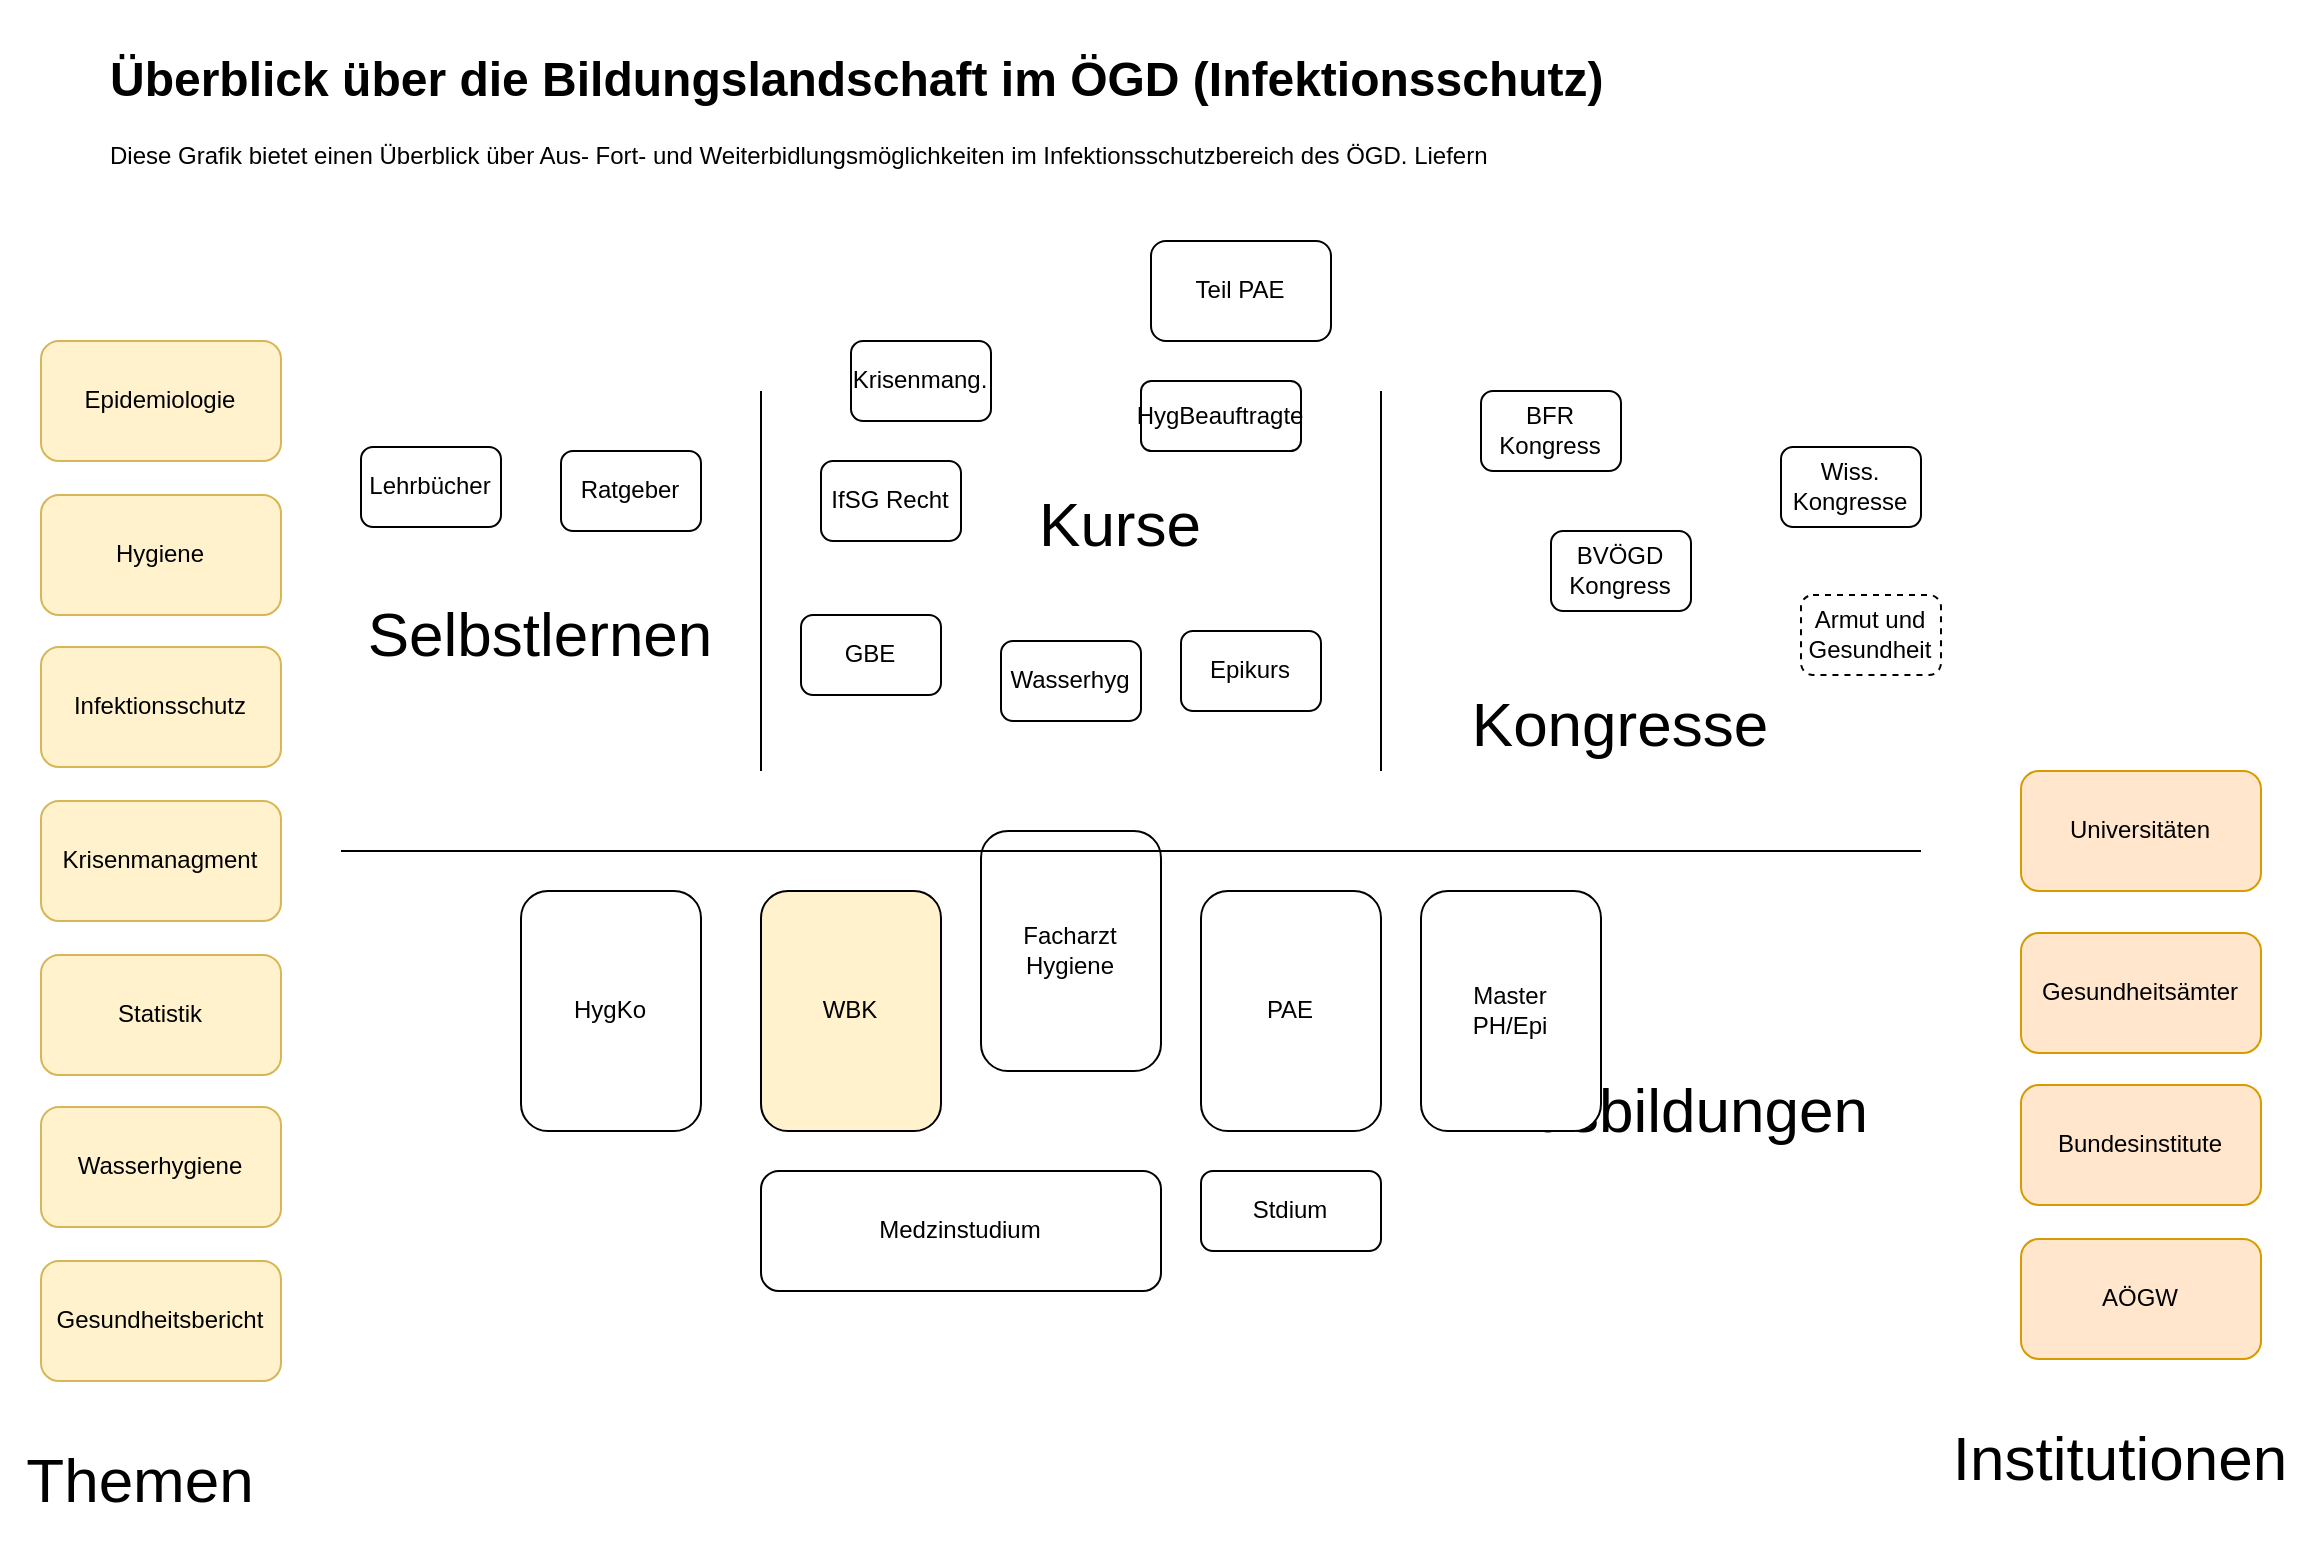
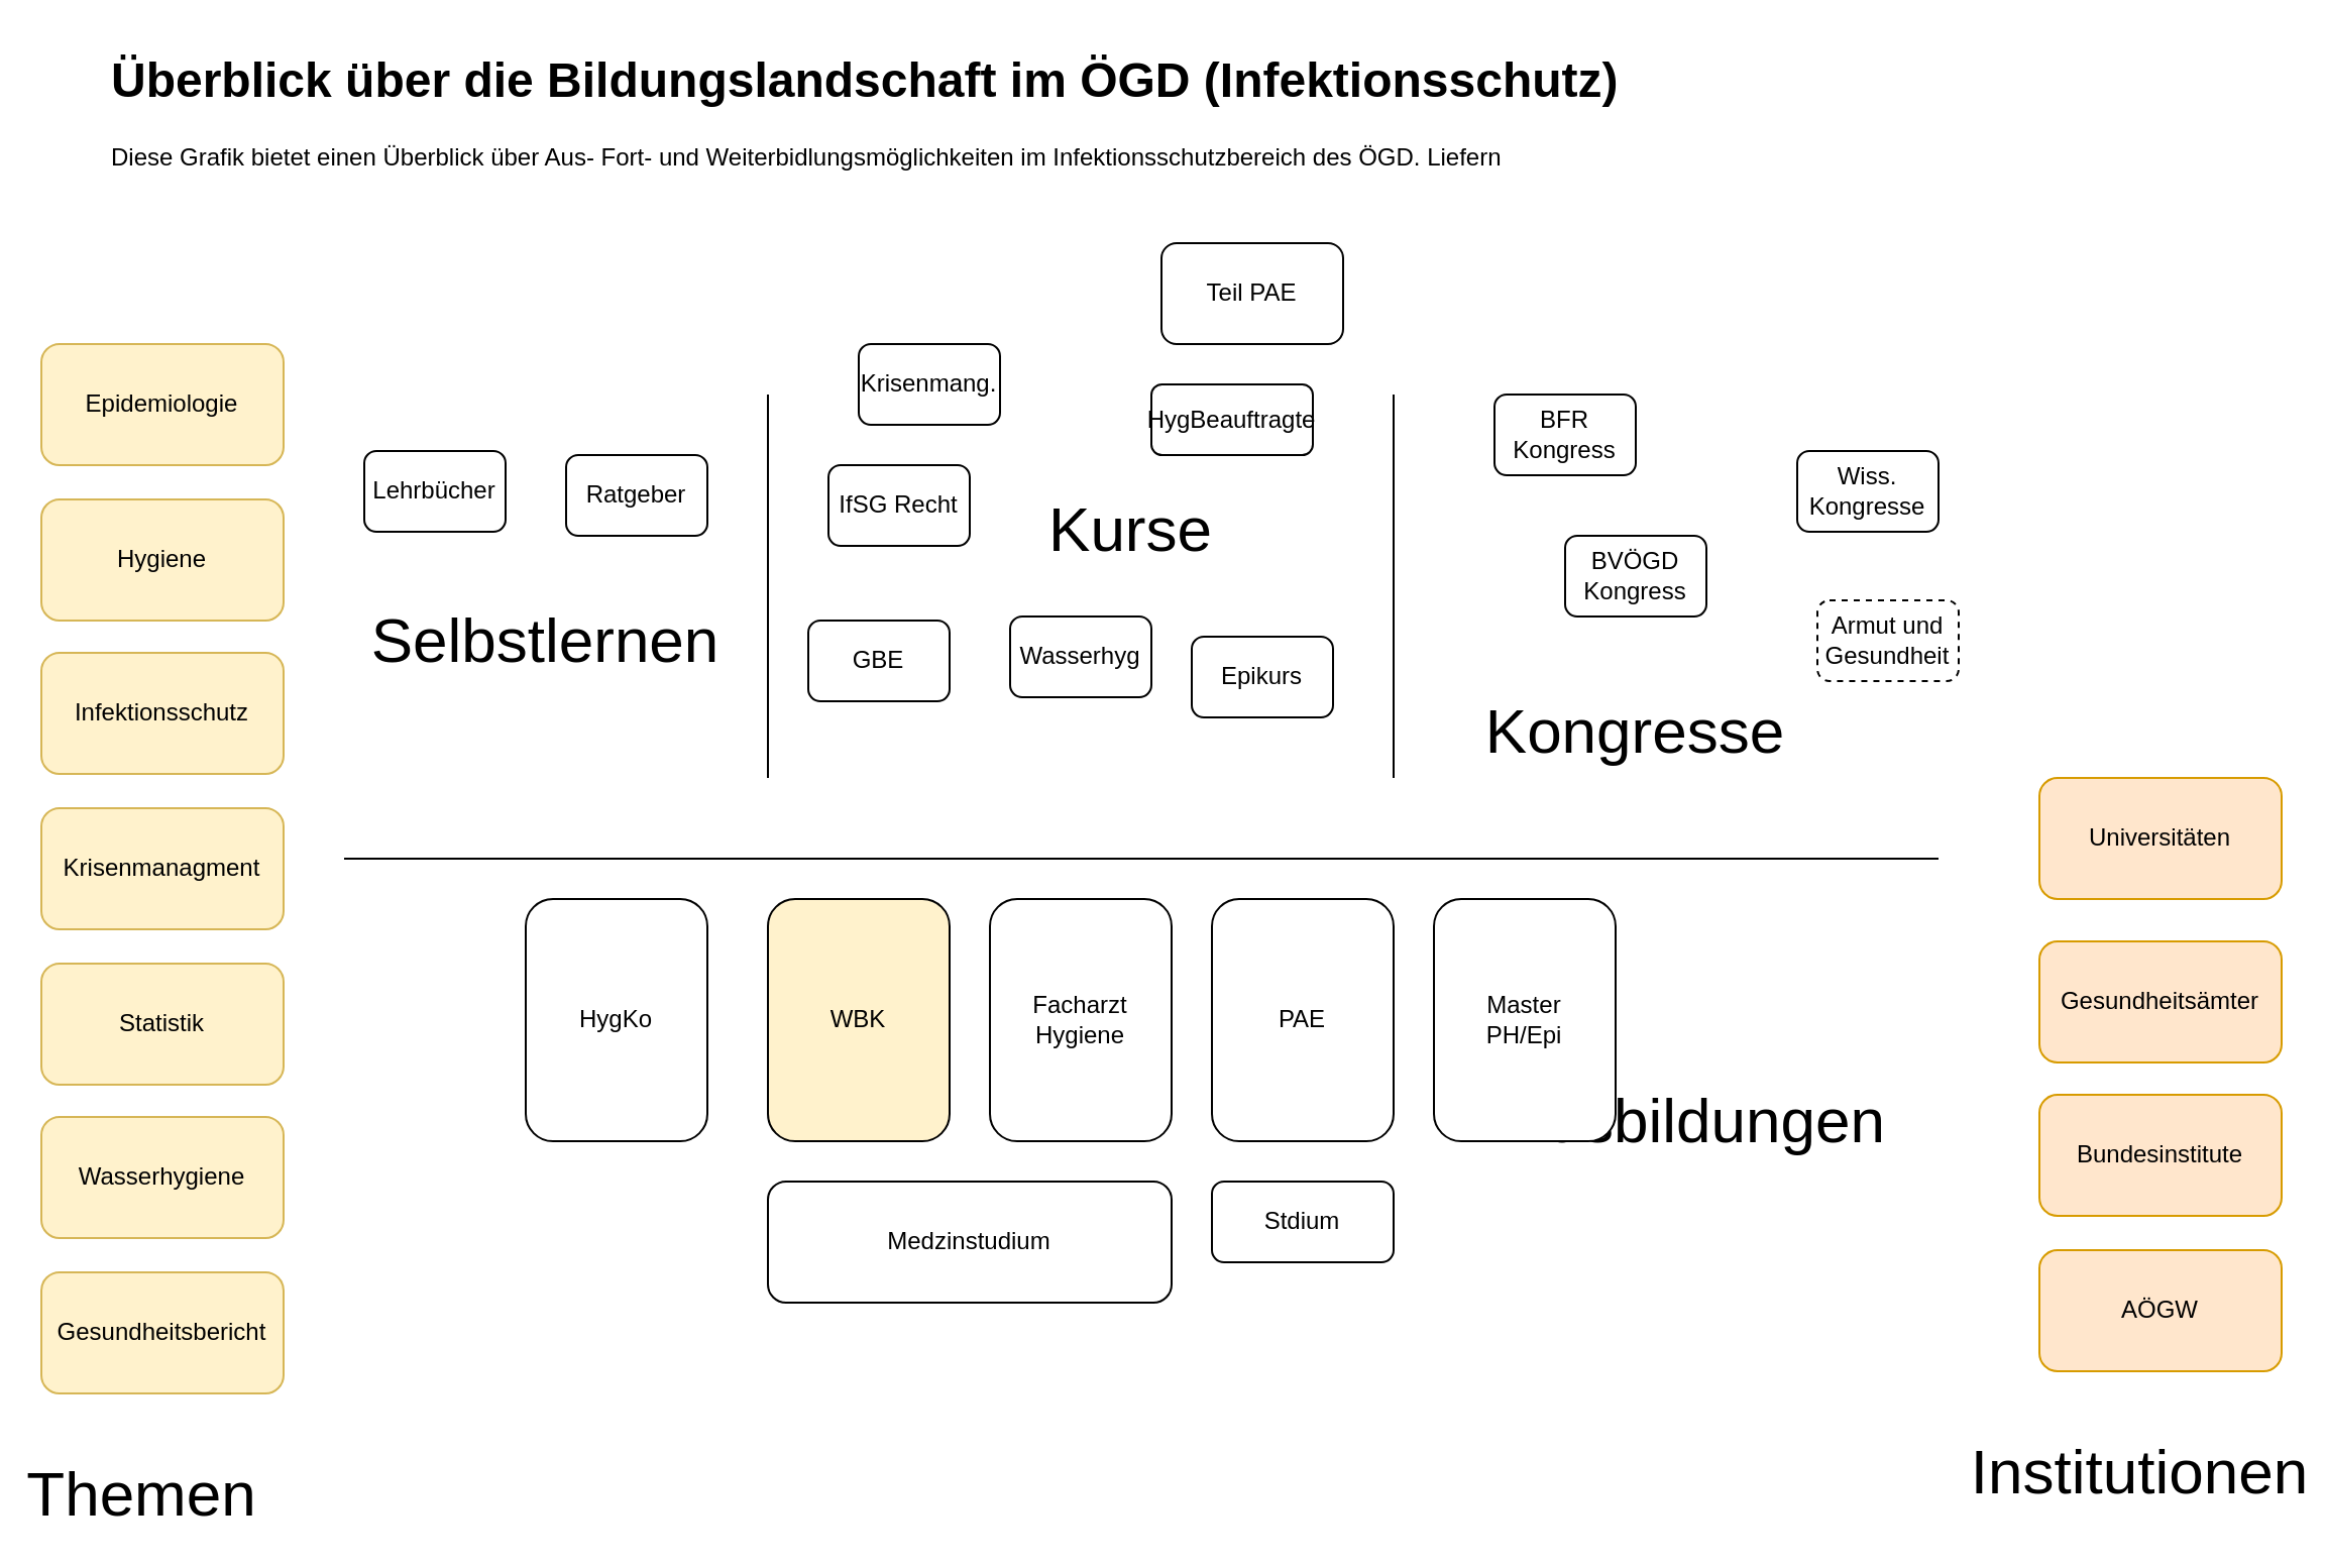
  <mxCell id="0" />
  <mxCell id="1" parent="0" />
  <mxCell id="2" value="WBK" style="rounded=1;whiteSpace=wrap;html=1;fillColor=#fff2cc;" vertex="1" parent="1"><mxGeometry x="380" y="445" width="90" height="120" as="geometry" /></mxCell>
  <mxCell id="3" value="HygKo" style="rounded=1;whiteSpace=wrap;html=1;" vertex="1" parent="1"><mxGeometry x="260" y="445" width="90" height="120" as="geometry" /></mxCell>
  <mxCell id="4" value="PAE" style="rounded=1;whiteSpace=wrap;html=1;" vertex="1" parent="1"><mxGeometry x="600" y="445" width="90" height="120" as="geometry" /></mxCell>
  <mxCell id="5" value="Hygiene" style="rounded=1;whiteSpace=wrap;html=1;fillColor=#fff2cc;strokeColor=#d6b656;" vertex="1" parent="1"><mxGeometry x="20" y="247" width="120" height="60" as="geometry" /></mxCell>
  <mxCell id="6" value="&lt;h1&gt;Überblick über die Bildungslandschaft im ÖGD (Infektionsschutz)&lt;br&gt;&lt;/h1&gt;&lt;p&gt;Diese Grafik bietet einen Überblick über Aus- Fort- und Weiterbidlungsmöglichkeiten im Infektionsschutzbereich des ÖGD. Liefern&lt;br&gt;&lt;/p&gt;" style="text;html=1;strokeColor=none;fillColor=none;spacing=5;spacingTop=-20;whiteSpace=wrap;overflow=hidden;rounded=0;" vertex="1" parent="1"><mxGeometry x="50" y="20" width="780" height="80" as="geometry" /></mxCell>
  <mxCell id="7" value="Infektionsschutz" style="rounded=1;whiteSpace=wrap;html=1;fillColor=#fff2cc;strokeColor=#d6b656;" vertex="1" parent="1"><mxGeometry x="20" y="323" width="120" height="60" as="geometry" /></mxCell>
  <mxCell id="8" value="Krisenmanagment" style="rounded=1;whiteSpace=wrap;html=1;fillColor=#fff2cc;strokeColor=#d6b656;" vertex="1" parent="1"><mxGeometry x="20" y="400" width="120" height="60" as="geometry" /></mxCell>
  <mxCell id="9" value="Statistik" style="rounded=1;whiteSpace=wrap;html=1;fillColor=#fff2cc;strokeColor=#d6b656;" vertex="1" parent="1"><mxGeometry x="20" y="477" width="120" height="60" as="geometry" /></mxCell>
  <mxCell id="10" value="Wasserhygiene" style="rounded=1;whiteSpace=wrap;html=1;fillColor=#fff2cc;strokeColor=#d6b656;" vertex="1" parent="1"><mxGeometry x="20" y="553" width="120" height="60" as="geometry" /></mxCell>
  <mxCell id="11" value="Epikurs" style="rounded=1;whiteSpace=wrap;html=1;" vertex="1" parent="1"><mxGeometry x="590" y="315" width="70" height="40" as="geometry" /></mxCell>
  <mxCell id="12" value="Teil PAE" style="rounded=1;whiteSpace=wrap;html=1;" vertex="1" parent="1"><mxGeometry x="575" y="120" width="90" height="50" as="geometry" /></mxCell>
  <mxCell id="13" value="HygBeauftragte" style="rounded=1;whiteSpace=wrap;html=1;" vertex="1" parent="1"><mxGeometry x="570" y="190" width="80" height="35" as="geometry" /></mxCell>
- <mxCell id="14" value="Facharzt Hygiene" style="rounded=1;whiteSpace=wrap;html=1;" vertex="1" parent="1"><mxGeometry x="490" y="415" width="90" height="120" as="geometry" /></mxCell>
+ <mxCell id="14" value="Facharzt Hygiene" style="rounded=1;whiteSpace=wrap;html=1;" vertex="1" parent="1"><mxGeometry x="490" y="445" width="90" height="120" as="geometry" /></mxCell>
  <mxCell id="15" value="IfSG Recht" style="rounded=1;whiteSpace=wrap;html=1;" vertex="1" parent="1"><mxGeometry x="410" y="230" width="70" height="40" as="geometry" /></mxCell>
  <mxCell id="16" value="Medzinstudium" style="rounded=1;whiteSpace=wrap;html=1;" vertex="1" parent="1"><mxGeometry x="380" y="585" width="200" height="60" as="geometry" /></mxCell>
  <mxCell id="17" value="Stdium" style="rounded=1;whiteSpace=wrap;html=1;" vertex="1" parent="1"><mxGeometry x="600" y="585" width="90" height="40" as="geometry" /></mxCell>
  <mxCell id="18" value="" style="endArrow=none;html=1;rounded=0;" edge="1" parent="1"><mxGeometry width="50" height="50" relative="1" as="geometry"><mxPoint x="170" y="425" as="sourcePoint" /><mxPoint x="960" y="425" as="targetPoint" /></mxGeometry></mxCell>
  <mxCell id="19" value="&lt;div&gt;Epidemiologie&lt;/div&gt;" style="rounded=1;whiteSpace=wrap;html=1;fillColor=#fff2cc;strokeColor=#d6b656;" vertex="1" parent="1"><mxGeometry x="20" y="170" width="120" height="60" as="geometry" /></mxCell>
  <mxCell id="20" value="Gesundheitsbericht" style="rounded=1;whiteSpace=wrap;html=1;fillColor=#fff2cc;strokeColor=#d6b656;" vertex="1" parent="1"><mxGeometry x="20" y="630" width="120" height="60" as="geometry" /></mxCell>
  <mxCell id="21" value="Themen" style="text;html=1;strokeColor=none;fillColor=none;align=center;verticalAlign=middle;whiteSpace=wrap;rounded=0;fontSize=31;" vertex="1" parent="1"><mxGeometry x="40" y="725" width="60" height="30" as="geometry" /></mxCell>
  <mxCell id="22" value="" style="endArrow=none;html=1;rounded=0;" edge="1" parent="1"><mxGeometry width="50" height="50" relative="1" as="geometry"><mxPoint x="380" y="385" as="sourcePoint" /><mxPoint x="380" y="195" as="targetPoint" /></mxGeometry></mxCell>
  <mxCell id="23" value="" style="endArrow=none;html=1;rounded=0;" edge="1" parent="1"><mxGeometry width="50" height="50" relative="1" as="geometry"><mxPoint x="690" y="385" as="sourcePoint" /><mxPoint x="690" y="195" as="targetPoint" /></mxGeometry></mxCell>
  <mxCell id="24" value="Lehrbücher" style="rounded=1;whiteSpace=wrap;html=1;" vertex="1" parent="1"><mxGeometry x="180" y="223" width="70" height="40" as="geometry" /></mxCell>
  <mxCell id="25" value="Ratgeber" style="rounded=1;whiteSpace=wrap;html=1;" vertex="1" parent="1"><mxGeometry x="280" y="225" width="70" height="40" as="geometry" /></mxCell>
  <mxCell id="26" value="BVÖGD Kongress" style="rounded=1;whiteSpace=wrap;html=1;" vertex="1" parent="1"><mxGeometry x="775" y="265" width="70" height="40" as="geometry" /></mxCell>
  <mxCell id="27" value="Armut und Gesundheit" style="rounded=1;whiteSpace=wrap;html=1;dashed=1;" vertex="1" parent="1"><mxGeometry x="900" y="297" width="70" height="40" as="geometry" /></mxCell>
  <mxCell id="28" value="BFR Kongress" style="rounded=1;whiteSpace=wrap;html=1;" vertex="1" parent="1"><mxGeometry x="740" y="195" width="70" height="40" as="geometry" /></mxCell>
  <mxCell id="29" value="Ausbildungen" style="text;html=1;strokeColor=none;fillColor=none;align=center;verticalAlign=middle;whiteSpace=wrap;rounded=0;fontSize=31;" vertex="1" parent="1"><mxGeometry x="810" y="540" width="60" height="30" as="geometry" /></mxCell>
  <mxCell id="30" value="Selbstlernen" style="text;html=1;strokeColor=none;fillColor=none;align=center;verticalAlign=middle;whiteSpace=wrap;rounded=0;fontSize=31;" vertex="1" parent="1"><mxGeometry x="240" y="302" width="60" height="30" as="geometry" /></mxCell>
  <mxCell id="31" value="Kurse" style="text;html=1;strokeColor=none;fillColor=none;align=center;verticalAlign=middle;whiteSpace=wrap;rounded=0;fontSize=31;" vertex="1" parent="1"><mxGeometry x="530" y="247" width="60" height="30" as="geometry" /></mxCell>
  <mxCell id="32" value="Kongresse" style="text;html=1;strokeColor=none;fillColor=none;align=center;verticalAlign=middle;whiteSpace=wrap;rounded=0;fontSize=31;" vertex="1" parent="1"><mxGeometry x="780" y="347" width="60" height="30" as="geometry" /></mxCell>
  <mxCell id="33" value="Wiss. Kongresse" style="rounded=1;whiteSpace=wrap;html=1;" vertex="1" parent="1"><mxGeometry x="890" y="223" width="70" height="40" as="geometry" /></mxCell>
  <mxCell id="34" value="Krisenmang." style="rounded=1;whiteSpace=wrap;html=1;" vertex="1" parent="1"><mxGeometry x="425" y="170" width="70" height="40" as="geometry" /></mxCell>
- <mxCell id="35" value="Wasserhyg" style="rounded=1;whiteSpace=wrap;html=1;" vertex="1" parent="1"><mxGeometry x="500" y="320" width="70" height="40" as="geometry" /></mxCell>
+ <mxCell id="35" value="Wasserhyg" style="rounded=1;whiteSpace=wrap;html=1;" vertex="1" parent="1"><mxGeometry x="500" y="305" width="70" height="40" as="geometry" /></mxCell>
  <mxCell id="36" value="GBE" style="rounded=1;whiteSpace=wrap;html=1;" vertex="1" parent="1"><mxGeometry x="400" y="307" width="70" height="40" as="geometry" /></mxCell>
  <mxCell id="37" value="Institutionen" style="text;html=1;strokeColor=none;fillColor=none;align=center;verticalAlign=middle;whiteSpace=wrap;rounded=0;fontSize=31;" vertex="1" parent="1"><mxGeometry x="1030" y="714" width="60" height="30" as="geometry" /></mxCell>
  <mxCell id="38" value="&lt;div&gt;AÖGW&lt;/div&gt;" style="rounded=1;whiteSpace=wrap;html=1;fillColor=#ffe6cc;strokeColor=#d79b00;" vertex="1" parent="1"><mxGeometry x="1010" y="619" width="120" height="60" as="geometry" /></mxCell>
  <mxCell id="39" value="Bundesinstitute" style="rounded=1;whiteSpace=wrap;html=1;fillColor=#ffe6cc;strokeColor=#d79b00;" vertex="1" parent="1"><mxGeometry x="1010" y="542" width="120" height="60" as="geometry" /></mxCell>
  <mxCell id="40" value="Gesundheitsämter" style="rounded=1;whiteSpace=wrap;html=1;fillColor=#ffe6cc;strokeColor=#d79b00;" vertex="1" parent="1"><mxGeometry x="1010" y="466" width="120" height="60" as="geometry" /></mxCell>
  <mxCell id="41" value="&lt;div&gt;Master&lt;/div&gt;&lt;div&gt;PH/Epi&lt;/div&gt;" style="rounded=1;whiteSpace=wrap;html=1;" vertex="1" parent="1"><mxGeometry x="710" y="445" width="90" height="120" as="geometry" /></mxCell>
  <mxCell id="42" value="Universitäten" style="rounded=1;whiteSpace=wrap;html=1;fillColor=#ffe6cc;strokeColor=#d79b00;" vertex="1" parent="1"><mxGeometry x="1010" y="385" width="120" height="60" as="geometry" /></mxCell>
